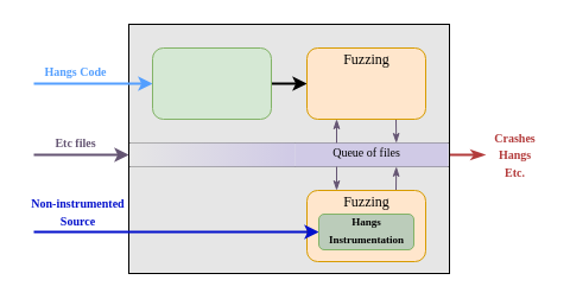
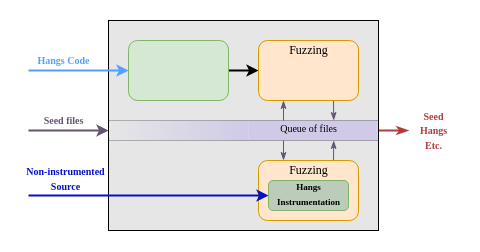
  <mxCell id="0" />
  <mxCell id="1" parent="0" />
  <mxCell id="2" style="edgeStyle=orthogonalEdgeStyle;rounded=0;orthogonalLoop=1;jettySize=auto;html=1;exitX=1;exitY=0.5;exitDx=0;exitDy=0;fontFamily=Georgia;endArrow=classicThin;endFill=1;strokeWidth=2;strokeColor=#B33B3B;" edge="1" parent="1" source="20"><mxGeometry relative="1" as="geometry"><mxPoint x="408" y="130" as="targetPoint" /></mxGeometry></mxCell>
  <mxCell id="3" value="" style="whiteSpace=wrap;html=1;fontFamily=Georgia;fillColor=#E6E6E6;" vertex="1" parent="1"><mxGeometry x="108" y="20" width="270" height="210" as="geometry" /></mxCell>
  <mxCell id="4" value="" style="endArrow=classic;html=1;entryX=0;entryY=0.5;entryDx=0;entryDy=0;strokeWidth=2;fontFamily=Georgia;strokeColor=#549FFF;" edge="1" parent="1" target="6"><mxGeometry width="50" height="50" relative="1" as="geometry"><mxPoint x="28" y="70" as="sourcePoint" /><mxPoint x="168" y="70" as="targetPoint" /></mxGeometry></mxCell>
  <mxCell id="5" style="edgeStyle=orthogonalEdgeStyle;rounded=0;orthogonalLoop=1;jettySize=auto;html=1;exitX=1;exitY=0.5;exitDx=0;exitDy=0;entryX=0;entryY=0.5;entryDx=0;entryDy=0;strokeWidth=2;fontFamily=Georgia;" edge="1" parent="1" source="6" target="8"><mxGeometry relative="1" as="geometry" /></mxCell>
  <mxCell id="6" value="" style="rounded=1;whiteSpace=wrap;html=1;fontFamily=Georgia;fillColor=#d5e8d4;strokeColor=#82b366;" vertex="1" parent="1"><mxGeometry x="128" y="40" width="100" height="60" as="geometry" /></mxCell>
  <mxCell id="7" style="edgeStyle=orthogonalEdgeStyle;rounded=0;orthogonalLoop=1;jettySize=auto;html=1;exitX=0.75;exitY=1;exitDx=0;exitDy=0;fontFamily=Georgia;endArrow=classicThin;endFill=1;strokeWidth=1;strokeColor=#655573;" edge="1" parent="1" source="8"><mxGeometry relative="1" as="geometry"><mxPoint x="333.238" y="120" as="targetPoint" /></mxGeometry></mxCell>
  <mxCell id="8" value="" style="rounded=1;whiteSpace=wrap;html=1;fontFamily=Georgia;fillColor=#ffe6cc;strokeColor=#d79b00;" vertex="1" parent="1"><mxGeometry x="258" y="40" width="100" height="60" as="geometry" /></mxCell>
  <mxCell id="9" value="Fuzzing" style="text;html=1;align=center;verticalAlign=middle;resizable=0;points=[];autosize=1;strokeColor=none;fontFamily=Georgia;" vertex="1" parent="1"><mxGeometry x="283" y="40" width="50" height="20" as="geometry" /></mxCell>
  <mxCell id="10" value="&lt;font style=&quot;font-size: 10px&quot; color=&quot;#0411cc&quot;&gt;&lt;b&gt;Non-instrumented&lt;br&gt;Source&lt;/b&gt;&lt;/font&gt;" style="text;html=1;align=center;verticalAlign=middle;resizable=0;points=[];autosize=1;strokeColor=none;fontFamily=Georgia;" vertex="1" parent="1"><mxGeometry x="20" y="158" width="90" height="40" as="geometry" /></mxCell>
  <mxCell id="11" value="&lt;font style=&quot;font-size: 10px&quot; color=&quot;#549fff&quot;&gt;&lt;b&gt;Hangs Code&lt;/b&gt;&lt;/font&gt;" style="text;html=1;align=center;verticalAlign=middle;resizable=0;points=[];autosize=1;strokeColor=none;fontFamily=Georgia;" vertex="1" parent="1"><mxGeometry x="28" y="50" width="70" height="20" as="geometry" /></mxCell>
  <mxCell id="12" style="edgeStyle=orthogonalEdgeStyle;rounded=0;orthogonalLoop=1;jettySize=auto;html=1;exitX=0.75;exitY=0;exitDx=0;exitDy=0;fontFamily=Georgia;endArrow=classicThin;endFill=1;strokeWidth=1;strokeColor=#655573;" edge="1" parent="1" source="13"><mxGeometry relative="1" as="geometry"><mxPoint x="333.238" y="140" as="targetPoint" /></mxGeometry></mxCell>
  <mxCell id="13" value="" style="rounded=1;whiteSpace=wrap;html=1;fontFamily=Georgia;fillColor=#ffe6cc;strokeColor=#d79b00;" vertex="1" parent="1"><mxGeometry x="258" y="160" width="100" height="60" as="geometry" /></mxCell>
  <mxCell id="14" value="Fuzzing" style="text;html=1;align=center;verticalAlign=middle;resizable=0;points=[];autosize=1;strokeColor=none;fontFamily=Georgia;" vertex="1" parent="1"><mxGeometry x="283" y="160" width="50" height="20" as="geometry" /></mxCell>
  <mxCell id="15" value="" style="endArrow=classic;html=1;strokeWidth=2;fontFamily=Georgia;entryX=0;entryY=0.5;entryDx=0;entryDy=0;strokeColor=#0411CC;" edge="1" parent="1" target="24"><mxGeometry width="50" height="50" relative="1" as="geometry"><mxPoint x="28" y="195" as="sourcePoint" /><mxPoint x="248" y="194" as="targetPoint" /></mxGeometry></mxCell>
  <mxCell id="16" style="edgeStyle=orthogonalEdgeStyle;rounded=0;orthogonalLoop=1;jettySize=auto;html=1;exitX=0;exitY=0.5;exitDx=0;exitDy=0;entryX=1;entryY=0.5;entryDx=0;entryDy=0;fontFamily=Georgia;strokeWidth=1;endArrow=none;endFill=0;dashed=1;dashPattern=1 1;" edge="1" parent="1" source="3" target="3"><mxGeometry relative="1" as="geometry"><Array as="points"><mxPoint x="328" y="120" /><mxPoint x="328" y="120" /></Array></mxGeometry></mxCell>
  <mxCell id="17" style="edgeStyle=orthogonalEdgeStyle;rounded=0;orthogonalLoop=1;jettySize=auto;html=1;exitX=0;exitY=0.5;exitDx=0;exitDy=0;entryX=1;entryY=0.55;entryDx=0;entryDy=0;entryPerimeter=0;dashed=1;dashPattern=1 1;fontFamily=Georgia;endArrow=none;endFill=0;strokeWidth=1;" edge="1" parent="1" source="3" target="3"><mxGeometry relative="1" as="geometry"><Array as="points"><mxPoint x="108" y="140" /></Array></mxGeometry></mxCell>
  <mxCell id="18" value="" style="endArrow=classic;html=1;strokeWidth=2;fontFamily=Georgia;strokeColor=#655573;" edge="1" parent="1"><mxGeometry width="50" height="50" relative="1" as="geometry"><mxPoint x="28" y="130" as="sourcePoint" /><mxPoint x="108" y="130" as="targetPoint" /></mxGeometry></mxCell>
- <mxCell id="19" value="&lt;font style=&quot;font-size: 10px&quot; color=&quot;#655573&quot;&gt;&lt;b&gt;Etc files&lt;/b&gt;&lt;/font&gt;" style="text;html=1;align=center;verticalAlign=middle;resizable=0;points=[];autosize=1;strokeColor=none;fontFamily=Georgia;" vertex="1" parent="1"><mxGeometry x="33" y="110" width="60" height="20" as="geometry" /></mxCell>
+ <mxCell id="19" value="&lt;font style=&quot;font-size: 10px&quot; color=&quot;#655573&quot;&gt;&lt;b&gt;Seed files&lt;/b&gt;&lt;/font&gt;" style="text;html=1;align=center;verticalAlign=middle;resizable=0;points=[];autosize=1;strokeColor=none;fontFamily=Georgia;" vertex="1" parent="1"><mxGeometry x="33" y="110" width="60" height="20" as="geometry" /></mxCell>
  <mxCell id="20" value="" style="rounded=0;whiteSpace=wrap;html=1;fontFamily=Georgia;strokeColor=none;fillColor=#D0CAE6;" vertex="1" parent="1"><mxGeometry x="248" y="120" width="129" height="20" as="geometry" /></mxCell>
  <mxCell id="21" value="&lt;font style=&quot;font-size: 10px&quot;&gt;Queue of files&lt;/font&gt;" style="text;html=1;align=center;verticalAlign=middle;resizable=0;points=[];autosize=1;strokeColor=none;fontFamily=Georgia;" vertex="1" parent="1"><mxGeometry x="268" y="118" width="80" height="20" as="geometry" /></mxCell>
  <mxCell id="22" style="edgeStyle=orthogonalEdgeStyle;rounded=0;orthogonalLoop=1;jettySize=auto;html=1;fontFamily=Georgia;endArrow=classicThin;endFill=1;strokeWidth=1;entryX=0.25;entryY=1;entryDx=0;entryDy=0;strokeColor=#655573;" edge="1" parent="1" target="8"><mxGeometry relative="1" as="geometry"><mxPoint x="283" y="140" as="targetPoint" /><mxPoint x="283" y="120" as="sourcePoint" /></mxGeometry></mxCell>
  <mxCell id="23" style="edgeStyle=orthogonalEdgeStyle;rounded=0;orthogonalLoop=1;jettySize=auto;html=1;fontFamily=Georgia;endArrow=classicThin;endFill=1;strokeWidth=1;entryX=0.25;entryY=0;entryDx=0;entryDy=0;strokeColor=#655573;" edge="1" parent="1" target="13"><mxGeometry relative="1" as="geometry"><mxPoint x="343.238" y="130" as="targetPoint" /><mxPoint x="283" y="140" as="sourcePoint" /></mxGeometry></mxCell>
  <mxCell id="24" value="" style="rounded=1;whiteSpace=wrap;html=1;fontFamily=Georgia;strokeColor=#82b366;fillColor=#BBCCBA;" vertex="1" parent="1"><mxGeometry x="268" y="180" width="80" height="30" as="geometry" /></mxCell>
  <mxCell id="25" value="&lt;font style=&quot;font-size: 9px ; line-height: 100%&quot;&gt;&lt;b&gt;Hangs&lt;br&gt;Instrumentation&lt;/b&gt;&lt;/font&gt;" style="text;html=1;align=center;verticalAlign=middle;resizable=0;points=[];autosize=1;strokeColor=none;fontFamily=Georgia;" vertex="1" parent="1"><mxGeometry x="268" y="178" width="80" height="30" as="geometry" /></mxCell>
- <mxCell id="26" value="&lt;font style=&quot;font-size: 10px&quot; color=&quot;#b33b3b&quot;&gt;&lt;b&gt;Crashes&lt;br&gt;Hangs&lt;br&gt;Etc.&lt;/b&gt;&lt;/font&gt;" style="text;html=1;align=center;verticalAlign=middle;resizable=0;points=[];autosize=1;strokeColor=none;fontFamily=Georgia;" vertex="1" parent="1"><mxGeometry x="408" y="105" width="50" height="50" as="geometry" /></mxCell>
+ <mxCell id="26" value="&lt;font style=&quot;font-size: 10px&quot; color=&quot;#b33b3b&quot;&gt;&lt;b&gt;Seed&lt;br&gt;Hangs&lt;br&gt;Etc.&lt;/b&gt;&lt;/font&gt;" style="text;html=1;align=center;verticalAlign=middle;resizable=0;points=[];autosize=1;strokeColor=none;fontFamily=Georgia;" vertex="1" parent="1"><mxGeometry x="408" y="105" width="50" height="50" as="geometry" /></mxCell>
  <mxCell id="27" value="" style="rounded=0;whiteSpace=wrap;html=1;fontFamily=Georgia;strokeColor=none;fillColor=#D0CAE6;gradientDirection=west;gradientColor=#E6E6E6;" vertex="1" parent="1"><mxGeometry x="109" y="120" width="139" height="20" as="geometry" /></mxCell>
